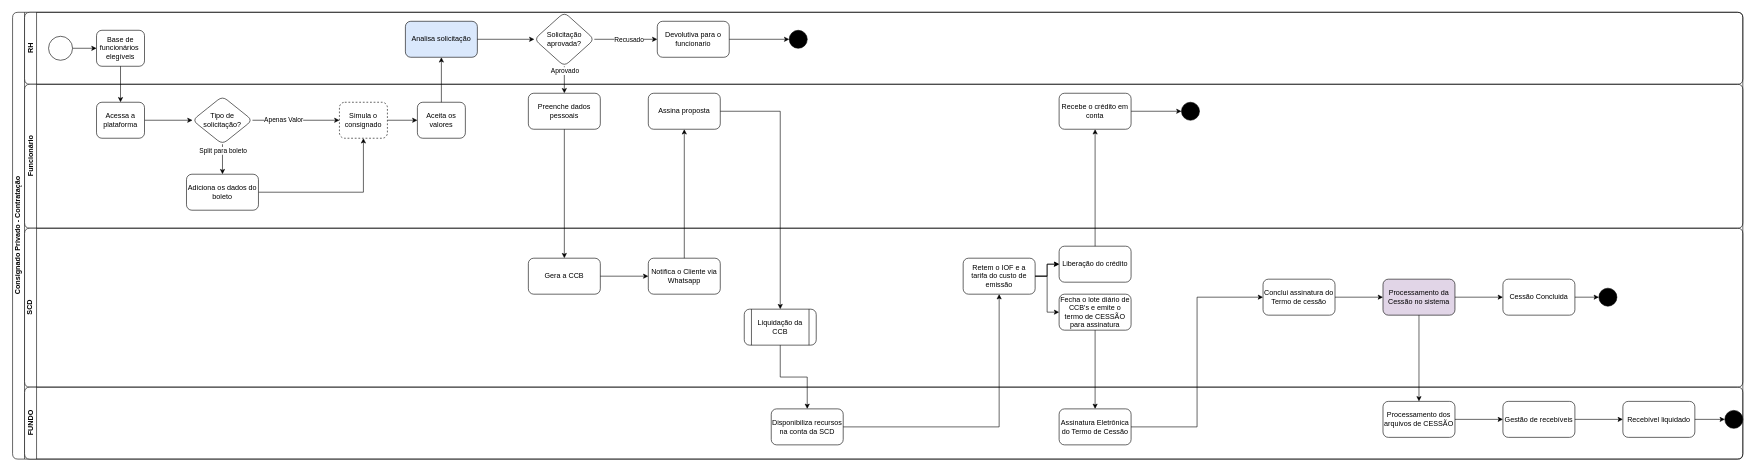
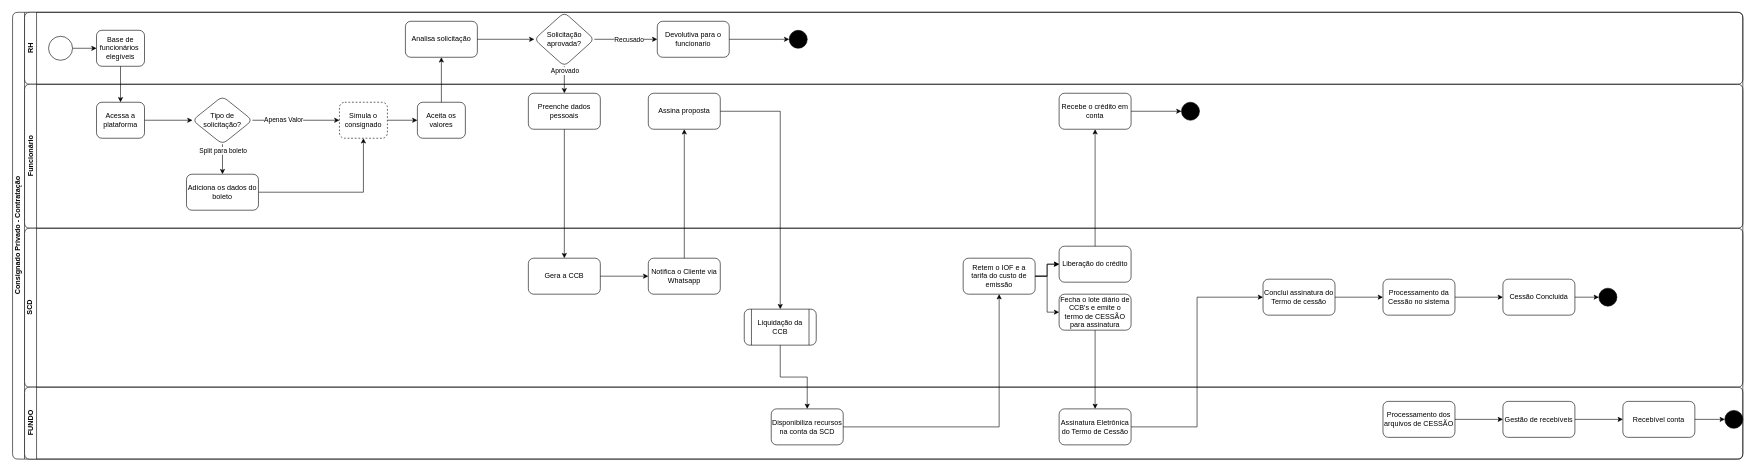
  <mxCell id="0" />
  <mxCell id="1" parent="0" />
  <mxCell id="2" value="Consignado Privado - Contratação" style="swimlane;html=1;childLayout=stackLayout;resizeParent=1;resizeParentMax=0;horizontal=0;startSize=20;horizontalStack=0;rounded=1;" parent="1" vertex="1"><mxGeometry x="20" y="20" width="2885" height="745" as="geometry"><mxRectangle x="40" y="40" width="40" height="140" as="alternateBounds" /></mxGeometry></mxCell>
  <mxCell id="3" value="RH" style="swimlane;html=1;startSize=20;horizontal=0;rounded=1;" parent="2" vertex="1"><mxGeometry x="20" width="2865" height="120" as="geometry" /></mxCell>
  <mxCell id="4" value="" style="edgeStyle=orthogonalEdgeStyle;rounded=1;orthogonalLoop=1;jettySize=auto;html=1;" parent="3" source="5" target="6" edge="1"><mxGeometry relative="1" as="geometry" /></mxCell>
  <mxCell id="5" value="" style="ellipse;whiteSpace=wrap;html=1;rounded=1;" parent="3" vertex="1"><mxGeometry x="40" y="40" width="40" height="40" as="geometry" /></mxCell>
  <mxCell id="6" value="Base de funcionários&amp;nbsp; elegíveis" style="rounded=1;whiteSpace=wrap;html=1;fontFamily=Helvetica;fontSize=12;fontColor=#000000;align=center;" parent="3" vertex="1"><mxGeometry x="120" y="30" width="80" height="60" as="geometry" /></mxCell>
  <mxCell id="7" value="Funcionário" style="swimlane;html=1;startSize=20;horizontal=0;rounded=1;" parent="2" vertex="1"><mxGeometry x="20" y="120" width="2865" height="240" as="geometry"><mxRectangle x="20" y="120" width="760" height="30" as="alternateBounds" /></mxGeometry></mxCell>
  <mxCell id="8" value="" style="edgeStyle=orthogonalEdgeStyle;rounded=0;orthogonalLoop=1;jettySize=auto;html=1;" edge="1" parent="7" source="9" target="33"><mxGeometry relative="1" as="geometry" /></mxCell>
  <mxCell id="9" value="Acessa a plataforma" style="rounded=1;whiteSpace=wrap;html=1;fontFamily=Helvetica;fontSize=12;fontColor=#000000;align=center;" parent="7" vertex="1"><mxGeometry x="120" y="30" width="80" height="60" as="geometry" /></mxCell>
  <mxCell id="10" value="" style="edgeStyle=orthogonalEdgeStyle;rounded=0;orthogonalLoop=1;jettySize=auto;html=1;" edge="1" parent="7" source="12" target="13"><mxGeometry relative="1" as="geometry" /></mxCell>
  <mxCell id="11" value="" style="edgeStyle=orthogonalEdgeStyle;rounded=0;orthogonalLoop=1;jettySize=auto;html=1;entryX=0;entryY=0.5;entryDx=0;entryDy=0;" edge="1" parent="7" source="22" target="23"><mxGeometry relative="1" as="geometry"><mxPoint x="1660" y="60" as="targetPoint" /></mxGeometry></mxCell>
  <mxCell id="12" value="Simula o consignado" style="rounded=1;whiteSpace=wrap;html=1;fontFamily=Helvetica;fontSize=12;fontColor=#000000;align=center;dashed=1;" parent="7" vertex="1"><mxGeometry x="525" y="30" width="80" height="60" as="geometry" /></mxCell>
  <mxCell id="13" value="Aceita os valores" style="rounded=1;whiteSpace=wrap;html=1;fontFamily=Helvetica;fontSize=12;fontColor=#000000;align=center;" vertex="1" parent="7"><mxGeometry x="655" y="30" width="80" height="60" as="geometry" /></mxCell>
- <mxCell id="14" value="Analisa solicitação" style="rounded=1;whiteSpace=wrap;html=1;fillColor=#dae8fc;" vertex="1" parent="7"><mxGeometry x="635" y="-105" width="120" height="60" as="geometry" /></mxCell>
+ <mxCell id="14" value="Analisa solicitação" style="rounded=1;whiteSpace=wrap;html=1;" vertex="1" parent="7"><mxGeometry x="635" y="-105" width="120" height="60" as="geometry" /></mxCell>
  <mxCell id="15" value="" style="edgeStyle=orthogonalEdgeStyle;rounded=0;orthogonalLoop=1;jettySize=auto;html=1;" edge="1" parent="7" source="13" target="14"><mxGeometry relative="1" as="geometry" /></mxCell>
  <mxCell id="16" value="Solicitação aprovada?" style="rhombus;whiteSpace=wrap;html=1;rounded=1;" vertex="1" parent="7"><mxGeometry x="850" y="-120" width="100" height="90" as="geometry" /></mxCell>
  <mxCell id="17" value="" style="edgeStyle=orthogonalEdgeStyle;rounded=0;orthogonalLoop=1;jettySize=auto;html=1;" edge="1" parent="7" source="16" target="19"><mxGeometry relative="1" as="geometry" /></mxCell>
  <mxCell id="18" value="Aprovado" style="edgeLabel;html=1;align=center;verticalAlign=middle;resizable=0;points=[];" vertex="1" connectable="0" parent="17"><mxGeometry x="0.513" y="-2" relative="1" as="geometry"><mxPoint x="2" y="-27" as="offset" /></mxGeometry></mxCell>
  <mxCell id="19" value="Preenche dados pessoais" style="whiteSpace=wrap;html=1;rounded=1;" vertex="1" parent="7"><mxGeometry x="840" y="15" width="120" height="60" as="geometry" /></mxCell>
  <mxCell id="20" value="" style="edgeStyle=orthogonalEdgeStyle;rounded=0;orthogonalLoop=1;jettySize=auto;html=1;" edge="1" parent="7" source="14" target="16"><mxGeometry relative="1" as="geometry" /></mxCell>
  <mxCell id="21" value="Assina proposta" style="whiteSpace=wrap;html=1;rounded=1;" vertex="1" parent="7"><mxGeometry x="1040" y="15" width="120" height="60" as="geometry" /></mxCell>
  <mxCell id="22" value="Recebe o crédito em conta" style="whiteSpace=wrap;html=1;rounded=1;" vertex="1" parent="7"><mxGeometry x="1725" y="15" width="120" height="60" as="geometry" /></mxCell>
  <mxCell id="23" value="" style="ellipse;whiteSpace=wrap;html=1;rounded=1;fillColor=#000000;" vertex="1" parent="7"><mxGeometry x="1929" y="30" width="30" height="30" as="geometry" /></mxCell>
  <mxCell id="24" value="Devolutiva para o funcionario" style="whiteSpace=wrap;html=1;rounded=1;" vertex="1" parent="7"><mxGeometry x="1055" y="-105" width="120" height="60" as="geometry" /></mxCell>
  <mxCell id="25" value="" style="ellipse;whiteSpace=wrap;html=1;rounded=1;fillColor=#000000;" vertex="1" parent="7"><mxGeometry x="1275" y="-90" width="30" height="30" as="geometry" /></mxCell>
  <mxCell id="26" value="" style="edgeStyle=orthogonalEdgeStyle;rounded=0;orthogonalLoop=1;jettySize=auto;html=1;" edge="1" parent="7" source="16" target="24"><mxGeometry relative="1" as="geometry" /></mxCell>
  <mxCell id="27" value="Recusado" style="edgeLabel;html=1;align=center;verticalAlign=middle;resizable=0;points=[];" vertex="1" connectable="0" parent="26"><mxGeometry x="0.349" y="1" relative="1" as="geometry"><mxPoint x="-14" y="1" as="offset" /></mxGeometry></mxCell>
  <mxCell id="28" value="" style="edgeStyle=orthogonalEdgeStyle;rounded=0;orthogonalLoop=1;jettySize=auto;html=1;" edge="1" parent="7" source="24" target="25"><mxGeometry relative="1" as="geometry" /></mxCell>
  <mxCell id="29" value="" style="edgeStyle=orthogonalEdgeStyle;rounded=0;orthogonalLoop=1;jettySize=auto;html=1;" edge="1" parent="7" source="33" target="12"><mxGeometry relative="1" as="geometry"><mxPoint x="490.03" y="150" as="targetPoint" /></mxGeometry></mxCell>
  <mxCell id="30" value="Apenas Valor" style="edgeLabel;html=1;align=center;verticalAlign=middle;resizable=0;points=[];" vertex="1" connectable="0" parent="29"><mxGeometry x="-0.3" y="1" relative="1" as="geometry"><mxPoint as="offset" /></mxGeometry></mxCell>
  <mxCell id="31" value="" style="edgeStyle=orthogonalEdgeStyle;rounded=0;orthogonalLoop=1;jettySize=auto;html=1;" edge="1" parent="7" source="33" target="35"><mxGeometry relative="1" as="geometry" /></mxCell>
  <mxCell id="32" value="Split para boleto" style="edgeLabel;html=1;align=center;verticalAlign=middle;resizable=0;points=[];" vertex="1" connectable="0" parent="31"><mxGeometry x="-0.196" y="1" relative="1" as="geometry"><mxPoint x="-1" y="-10" as="offset" /></mxGeometry></mxCell>
  <mxCell id="33" value="Tipo de solicitação?" style="rhombus;whiteSpace=wrap;html=1;fontColor=#000000;rounded=1;" vertex="1" parent="7"><mxGeometry x="280" y="20" width="100" height="80" as="geometry" /></mxCell>
  <mxCell id="34" style="edgeStyle=orthogonalEdgeStyle;rounded=0;orthogonalLoop=1;jettySize=auto;html=1;entryX=0.5;entryY=1;entryDx=0;entryDy=0;" edge="1" parent="7" source="35" target="12"><mxGeometry relative="1" as="geometry" /></mxCell>
  <mxCell id="35" value="Adiciona os dados do boleto" style="whiteSpace=wrap;html=1;fontColor=#000000;rounded=1;" vertex="1" parent="7"><mxGeometry x="270" y="150" width="120" height="60" as="geometry" /></mxCell>
  <mxCell id="36" value="SCD" style="swimlane;html=1;startSize=20;horizontal=0;rounded=1;" parent="2" vertex="1"><mxGeometry x="20" y="360" width="2865" height="265" as="geometry" /></mxCell>
  <mxCell id="37" value="Gera a CCB" style="whiteSpace=wrap;html=1;rounded=1;" vertex="1" parent="36"><mxGeometry x="840" y="50" width="120" height="60" as="geometry" /></mxCell>
  <mxCell id="38" value="Notifica o Cliente via Whatsapp" style="whiteSpace=wrap;html=1;rounded=1;" vertex="1" parent="36"><mxGeometry x="1040" y="50" width="120" height="60" as="geometry" /></mxCell>
  <mxCell id="39" value="Liquidação da CCB" style="shape=process;whiteSpace=wrap;html=1;backgroundOutline=1;rounded=1;" vertex="1" parent="36"><mxGeometry x="1200" y="135" width="120" height="60" as="geometry" /></mxCell>
  <mxCell id="40" value="Retem o IOF e a tarifa do custo de emissão" style="whiteSpace=wrap;html=1;rounded=1;" vertex="1" parent="36"><mxGeometry x="1565" y="50" width="120" height="60" as="geometry" /></mxCell>
  <mxCell id="41" value="Liberação do crédito" style="whiteSpace=wrap;html=1;rounded=1;" vertex="1" parent="36"><mxGeometry x="1725" y="30" width="120" height="60" as="geometry" /></mxCell>
  <mxCell id="42" value="Fecha o lote diário de CCB's e emite o termo de CESSÃO para assinatura" style="rounded=1;whiteSpace=wrap;html=1;" vertex="1" parent="36"><mxGeometry x="1725" y="110" width="120" height="60" as="geometry" /></mxCell>
  <mxCell id="43" value="Conclui assinatura do Termo de cessão" style="whiteSpace=wrap;html=1;rounded=1;" vertex="1" parent="36"><mxGeometry x="2065" y="85" width="120" height="60" as="geometry" /></mxCell>
- <mxCell id="44" value="Processamento da Cessão no sistema" style="whiteSpace=wrap;html=1;rounded=1;fillColor=#e1d5e7;" vertex="1" parent="36"><mxGeometry x="2265" y="85" width="120" height="60" as="geometry" /></mxCell>
+ <mxCell id="44" value="Processamento da Cessão no sistema" style="whiteSpace=wrap;html=1;rounded=1;" vertex="1" parent="36"><mxGeometry x="2265" y="85" width="120" height="60" as="geometry" /></mxCell>
  <mxCell id="45" value="Cessão Concluida" style="whiteSpace=wrap;html=1;rounded=1;" vertex="1" parent="36"><mxGeometry x="2465" y="85" width="120" height="60" as="geometry" /></mxCell>
  <mxCell id="46" value="" style="ellipse;whiteSpace=wrap;html=1;rounded=1;fillColor=#000000;" vertex="1" parent="36"><mxGeometry x="2625" y="100" width="30" height="30" as="geometry" /></mxCell>
  <mxCell id="47" value="" style="edgeStyle=orthogonalEdgeStyle;rounded=0;orthogonalLoop=1;jettySize=auto;html=1;" edge="1" parent="36" source="37" target="38"><mxGeometry relative="1" as="geometry" /></mxCell>
  <mxCell id="48" value="" style="edgeStyle=orthogonalEdgeStyle;rounded=0;orthogonalLoop=1;jettySize=auto;html=1;" edge="1" parent="36" source="40" target="41"><mxGeometry relative="1" as="geometry" /></mxCell>
  <mxCell id="49" value="" style="edgeStyle=orthogonalEdgeStyle;rounded=0;orthogonalLoop=1;jettySize=auto;html=1;" edge="1" parent="36" source="40" target="41"><mxGeometry relative="1" as="geometry" /></mxCell>
  <mxCell id="50" style="edgeStyle=orthogonalEdgeStyle;rounded=0;orthogonalLoop=1;jettySize=auto;html=1;entryX=0;entryY=0.5;entryDx=0;entryDy=0;" edge="1" parent="36" source="40" target="42"><mxGeometry relative="1" as="geometry"><mxPoint x="1460" y="135" as="targetPoint" /></mxGeometry></mxCell>
  <mxCell id="51" value="" style="edgeStyle=orthogonalEdgeStyle;rounded=0;orthogonalLoop=1;jettySize=auto;html=1;" edge="1" parent="36" source="43" target="44"><mxGeometry relative="1" as="geometry" /></mxCell>
  <mxCell id="52" value="" style="edgeStyle=orthogonalEdgeStyle;rounded=0;orthogonalLoop=1;jettySize=auto;html=1;" edge="1" parent="36" source="44" target="45"><mxGeometry relative="1" as="geometry" /></mxCell>
  <mxCell id="53" value="" style="edgeStyle=orthogonalEdgeStyle;rounded=0;orthogonalLoop=1;jettySize=auto;html=1;" edge="1" parent="36" source="45" target="46"><mxGeometry relative="1" as="geometry" /></mxCell>
  <mxCell id="54" value="FUNDO" style="swimlane;html=1;startSize=20;horizontal=0;rounded=1;" vertex="1" parent="2"><mxGeometry x="20" y="625" width="2865" height="120" as="geometry" /></mxCell>
- <mxCell id="55" value="Recebível liquidado" style="whiteSpace=wrap;html=1;rounded=1;" vertex="1" parent="54"><mxGeometry x="2665" y="23.75" width="120" height="60" as="geometry" /></mxCell>
+ <mxCell id="55" value="Recebível conta" style="whiteSpace=wrap;html=1;rounded=1;" vertex="1" parent="54"><mxGeometry x="2665" y="23.75" width="120" height="60" as="geometry" /></mxCell>
  <mxCell id="56" value="Gestão de recebíveis" style="whiteSpace=wrap;html=1;rounded=1;" vertex="1" parent="54"><mxGeometry x="2465" y="23.75" width="120" height="60" as="geometry" /></mxCell>
  <mxCell id="57" value="Processamento dos arquivos de CESSÃO" style="whiteSpace=wrap;html=1;rounded=1;" vertex="1" parent="54"><mxGeometry x="2265" y="23.75" width="120" height="60" as="geometry" /></mxCell>
  <mxCell id="58" value="Assinatura Eletrônica do Termo de Cessão" style="whiteSpace=wrap;html=1;rounded=1;" vertex="1" parent="54"><mxGeometry x="1725" y="36.25" width="120" height="60" as="geometry" /></mxCell>
  <mxCell id="59" value="Disponibiliza recursos na conta da SCD" style="whiteSpace=wrap;html=1;rounded=1;" vertex="1" parent="54"><mxGeometry x="1245" y="36.25" width="120" height="60" as="geometry" /></mxCell>
  <mxCell id="60" value="" style="ellipse;whiteSpace=wrap;html=1;rounded=1;fillColor=#000000;" vertex="1" parent="54"><mxGeometry x="2835" y="38.75" width="30" height="30" as="geometry" /></mxCell>
  <mxCell id="61" value="" style="edgeStyle=orthogonalEdgeStyle;rounded=0;orthogonalLoop=1;jettySize=auto;html=1;" edge="1" parent="54" source="56" target="55"><mxGeometry relative="1" as="geometry" /></mxCell>
  <mxCell id="62" value="" style="edgeStyle=orthogonalEdgeStyle;rounded=0;orthogonalLoop=1;jettySize=auto;html=1;" edge="1" parent="54" source="57" target="56"><mxGeometry relative="1" as="geometry" /></mxCell>
  <mxCell id="63" value="" style="edgeStyle=orthogonalEdgeStyle;rounded=0;orthogonalLoop=1;jettySize=auto;html=1;" edge="1" parent="54" source="55" target="60"><mxGeometry relative="1" as="geometry" /></mxCell>
  <mxCell id="64" value="" style="edgeStyle=orthogonalEdgeStyle;rounded=0;orthogonalLoop=1;jettySize=auto;html=1;" edge="1" parent="2" source="6" target="9"><mxGeometry relative="1" as="geometry" /></mxCell>
- <mxCell id="65" value="" style="edgeStyle=orthogonalEdgeStyle;rounded=0;orthogonalLoop=1;jettySize=auto;html=1;exitX=0.5;exitY=1;exitDx=0;exitDy=0;" edge="1" parent="2" source="44" target="57"><mxGeometry relative="1" as="geometry" /></mxCell>
  <mxCell id="66" value="" style="edgeStyle=orthogonalEdgeStyle;rounded=0;orthogonalLoop=1;jettySize=auto;html=1;" edge="1" parent="2" source="42" target="58"><mxGeometry relative="1" as="geometry" /></mxCell>
  <mxCell id="67" value="" style="edgeStyle=orthogonalEdgeStyle;rounded=0;orthogonalLoop=1;jettySize=auto;html=1;entryX=0;entryY=0.5;entryDx=0;entryDy=0;" edge="1" parent="2" source="58" target="43"><mxGeometry relative="1" as="geometry" /></mxCell>
  <mxCell id="68" value="" style="edgeStyle=orthogonalEdgeStyle;rounded=0;orthogonalLoop=1;jettySize=auto;html=1;" edge="1" parent="2" source="39" target="59"><mxGeometry relative="1" as="geometry" /></mxCell>
  <mxCell id="69" value="" style="edgeStyle=orthogonalEdgeStyle;rounded=0;orthogonalLoop=1;jettySize=auto;html=1;" edge="1" parent="2" source="59" target="40"><mxGeometry relative="1" as="geometry" /></mxCell>
  <mxCell id="70" value="" style="edgeStyle=orthogonalEdgeStyle;rounded=0;orthogonalLoop=1;jettySize=auto;html=1;" edge="1" parent="2" source="19" target="37"><mxGeometry relative="1" as="geometry" /></mxCell>
  <mxCell id="71" value="" style="edgeStyle=orthogonalEdgeStyle;rounded=0;orthogonalLoop=1;jettySize=auto;html=1;" edge="1" parent="2" source="38" target="21"><mxGeometry relative="1" as="geometry" /></mxCell>
  <mxCell id="72" value="" style="edgeStyle=orthogonalEdgeStyle;rounded=0;orthogonalLoop=1;jettySize=auto;html=1;" edge="1" parent="2" source="21" target="39"><mxGeometry relative="1" as="geometry" /></mxCell>
  <mxCell id="73" value="" style="edgeStyle=orthogonalEdgeStyle;rounded=0;orthogonalLoop=1;jettySize=auto;html=1;" edge="1" parent="2" source="41" target="22"><mxGeometry relative="1" as="geometry" /></mxCell>
